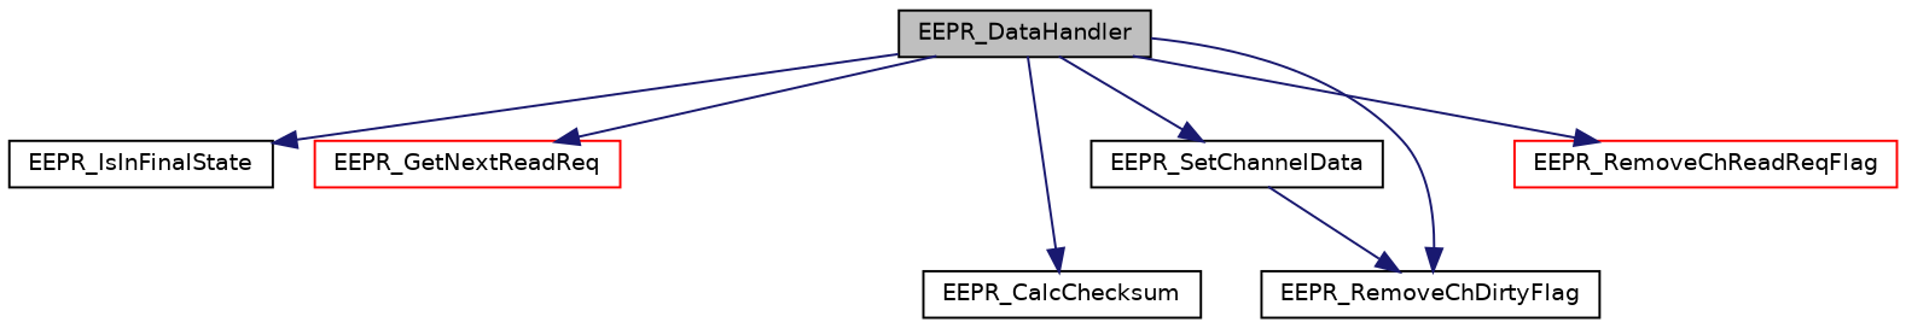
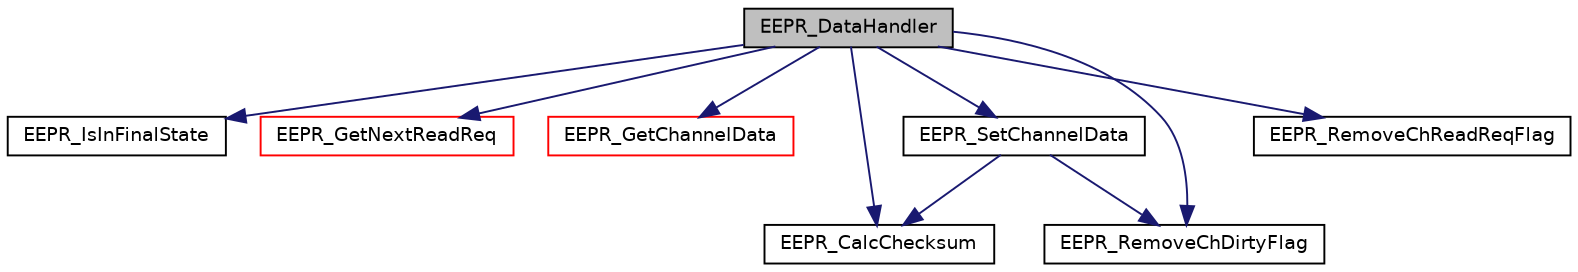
  digraph {
    rankdir=TB
    node [color=black fillcolor=white fontname=Helvetica fontsize=10 shape=record style=filled]
    edge [color=midnightblue fontname=Helvetica fontsize=10 labelfontname=Helvetica labelfontsize=10 style=solid]
    n1 [fillcolor=grey75 fontcolor=black height=0.2 label=EEPR_DataHandler width=0.4]
    n2 [height=0.2 label=EEPR_IsInFinalState width=0.4]
    n3 [color=red height=0.2 label=EEPR_GetNextReadReq width=0.4]
+   n4 [color=red height=0.2 label=EEPR_GetChannelData width=0.4]
    n5 [height=0.2 label=EEPR_CalcChecksum width=0.4]
    n6 [height=0.2 label=EEPR_SetChannelData width=0.4]
    n7 [height=0.2 label=EEPR_RemoveChDirtyFlag width=0.4]
-   n8 [color=red height=0.2 label=EEPR_RemoveChReadReqFlag width=0.4]
+   n8 [height=0.2 label=EEPR_RemoveChReadReqFlag width=0.4]
    n1 -> n2
    n1 -> n3
+   n1 -> n4
    n1 -> n5
    n1 -> n6
    n1 -> n7
    n1 -> n8
+   n6 -> n5
    n6 -> n7
  }
